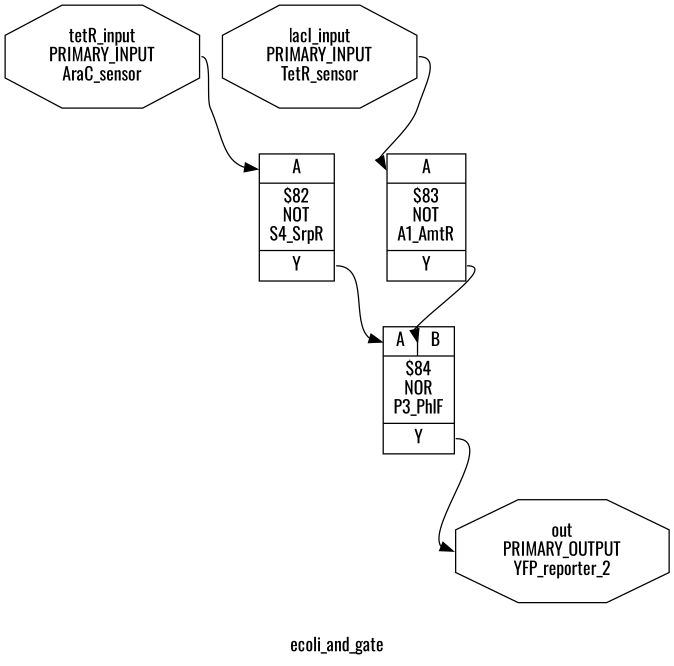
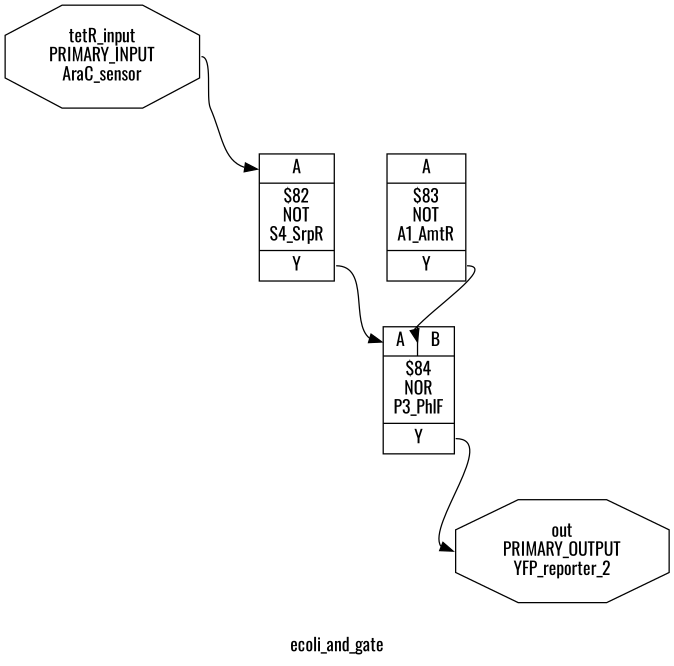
  digraph {
    label=ecoli_and_gate
    rankdir=TB
    remincross=true
    fontname=Oswald
    node [shape=octagon fontname=Oswald]
    edge [color=black fontcolor=black headport="p6:w" tailport="p7:e" fontname=Oswald]
-   n1 [fontcolor=black label="lacI_input\nPRIMARY_INPUT\nTetR_sensor"]
    n2 [label="{{<p6> A}|$83\nNOT\nA1_AmtR|{<p7> Y}}" shape=record]
    n3 [fontcolor=black label="out\nPRIMARY_OUTPUT\nYFP_reporter_2"]
    n4 [fontcolor=black label="tetR_input\nPRIMARY_INPUT\nAraC_sensor"]
    n5 [label="{{<p6> A}|$82\nNOT\nS4_SrpR|{<p7> Y}}" shape=record]
    n6 [label="{{<p6> A|<p10> B}|$84\nNOR\nP3_PhlF|{<p7> Y}}" shape=record]
-   n1 -> n2 [tailport=e]
    n2 -> n6 [headport="p10:w"]
    n4 -> n5 [tailport=e]
    n5 -> n6
    n6 -> n3 [headport=w]
  }
